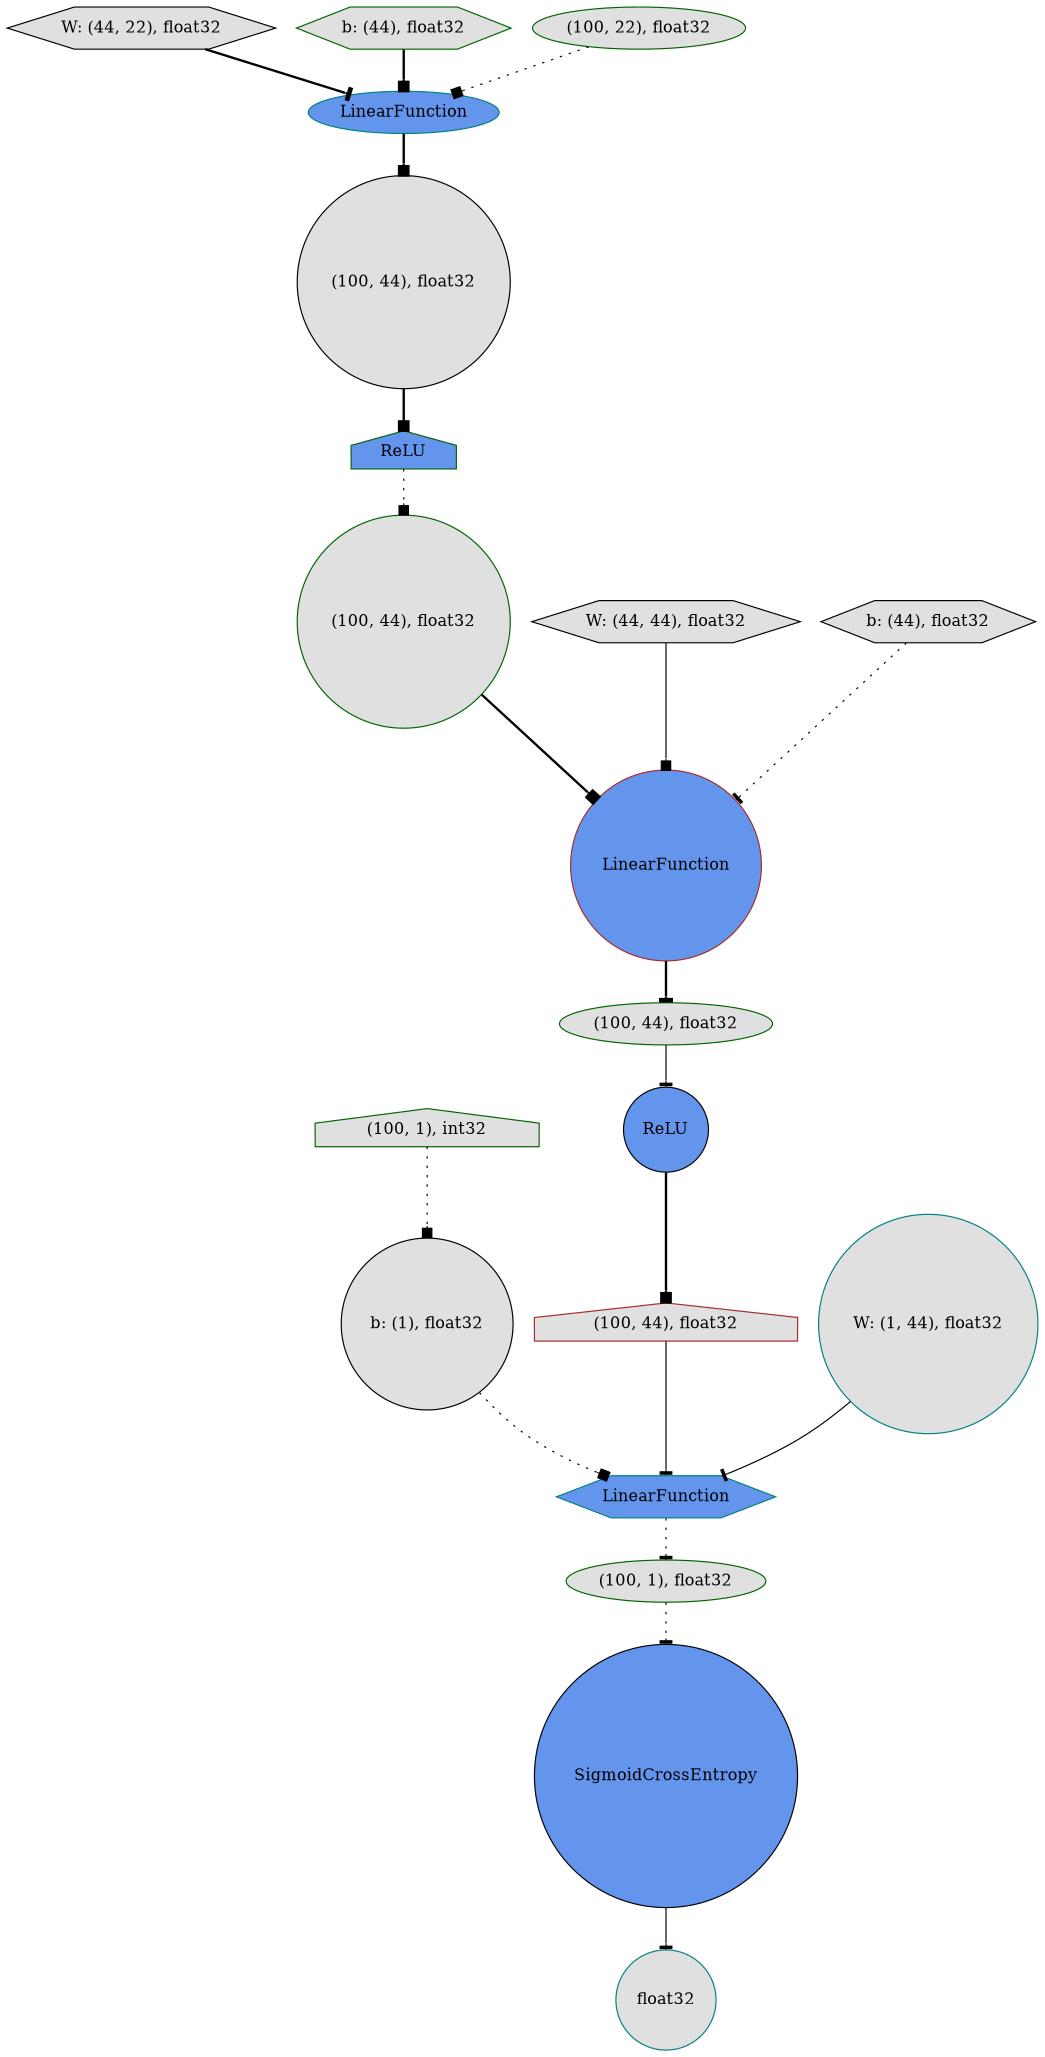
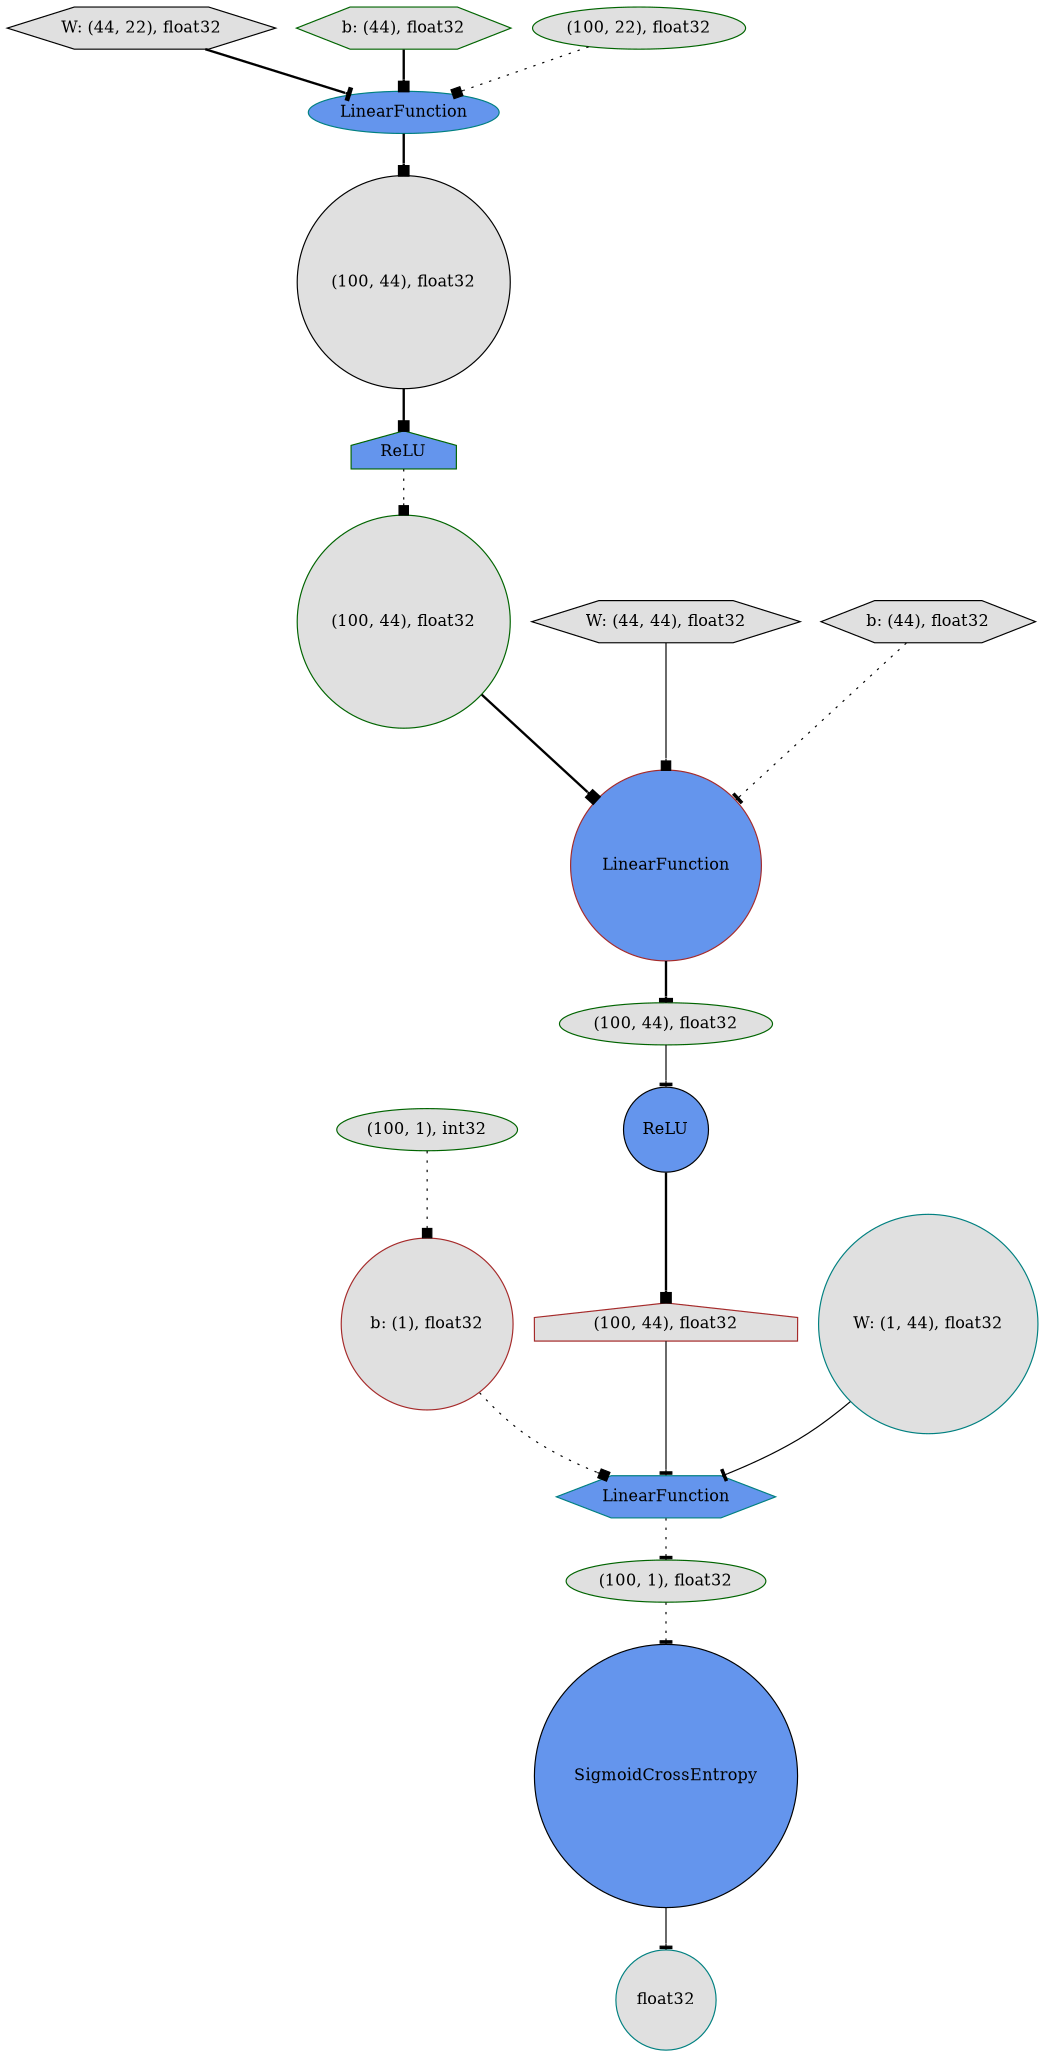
  digraph {
    rankdir=TB
    node [color=darkgreen fillcolor="#E0E0E0" shape=circle style=filled]
    edge [arrowhead=box style=dotted]
    n1 [label="(100, 1), float32" shape=ellipse]
    n2 [color=black fillcolor="#6495ED" label=SigmoidCrossEntropy]
    n3 [color=teal label=float32]
    n4 [label="(100, 44), float32"]
    n5 [color=brown fillcolor="#6495ED" label=LinearFunction]
    n6 [label="(100, 44), float32" shape=ellipse]
-   n7 [label="(100, 1), int32" shape=house]
-   n8 [color=black label="b: (1), float32"]
+   n7 [label="(100, 1), int32" shape=ellipse]
+   n8 [color=brown label="b: (1), float32"]
    n9 [color=black fillcolor="#6495ED" label=ReLU]
    n10 [color=black label="W: (44, 22), float32" shape=hexagon]
    n11 [color=teal fillcolor="#6495ED" label=LinearFunction shape=ellipse]
    n12 [color=black label="(100, 44), float32"]
    n13 [color=teal fillcolor="#6495ED" label=LinearFunction shape=hexagon]
    n14 [color=brown label="(100, 44), float32" shape=house]
    n15 [color=black label="W: (44, 44), float32" shape=hexagon]
    n16 [fillcolor="#6495ED" label=ReLU shape=house]
    n17 [label="b: (44), float32" shape=hexagon]
    n18 [label="(100, 22), float32" shape=ellipse]
    n19 [color=black label="b: (44), float32" shape=hexagon]
    n20 [color=teal label="W: (1, 44), float32"]
    n1 -> n2 [arrowhead=tee]
    n2 -> n3 [arrowhead=tee style=solid]
    n4 -> n5 [style=bold]
    n5 -> n6 [arrowhead=tee style=bold]
    n6 -> n9 [arrowhead=tee style=solid]
    n7 -> n8
    n8 -> n13
    n9 -> n14 [style=bold]
    n10 -> n11 [arrowhead=tee style=bold]
    n11 -> n12 [style=bold]
    n12 -> n16 [style=bold]
    n13 -> n1 [arrowhead=tee]
    n14 -> n13 [arrowhead=tee style=solid]
    n15 -> n5 [style=solid]
    n16 -> n4
    n17 -> n11 [style=bold]
    n18 -> n11
    n19 -> n5 [arrowhead=tee]
    n20 -> n13 [arrowhead=tee style=solid]
  }
